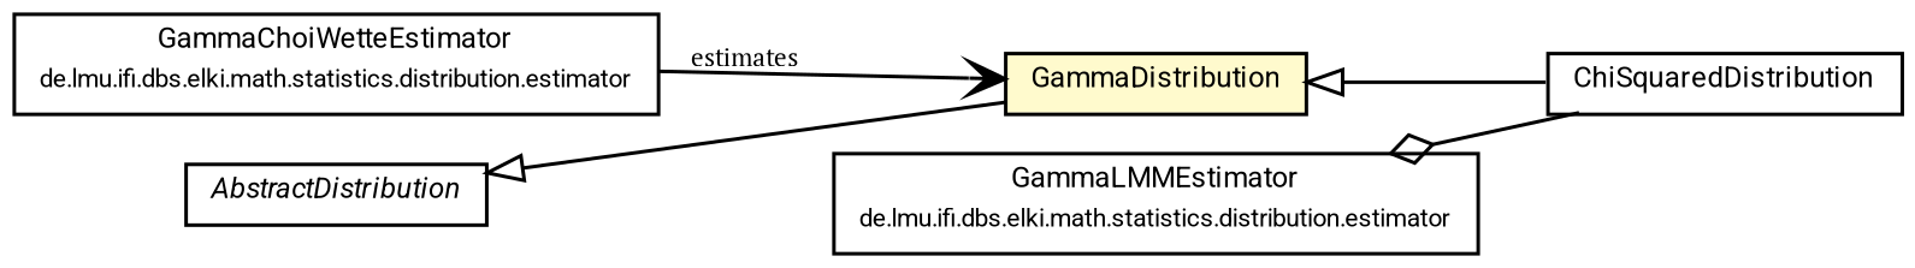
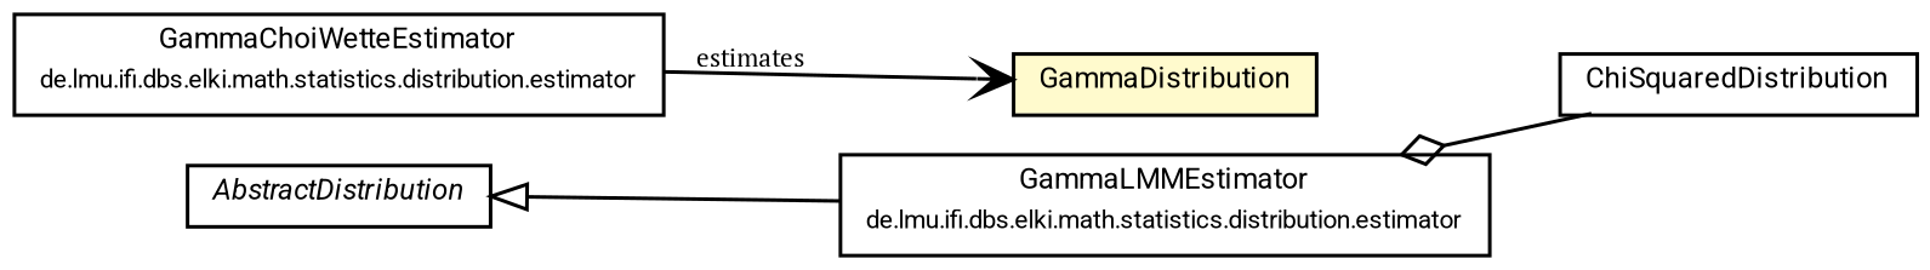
  digraph {
    fontname="PT Serif"
    nodesep=0.15
    rankdir=LR
    ranksep=0.25
    node [fontcolor=black fontname="PT Serif" fontsize=8 margin=0 shape=plaintext]
    edge [color=black fontname="PT Serif" fontsize=7 labelfontname=Roboto labelfontsize=7 weight=10 arrowtail=empty dir=back]
    n1 [height=0 label=<<table title="de.lmu.ifi.dbs.elki.math.statistics.distribution.estimator.GammaChoiWetteEstimator" border="0" cellborder="1" cellspacing="0" cellpadding="2" href="estimator/GammaChoiWetteEstimator.html" target="_parent"> 		<tr><td><table border="0" cellspacing="0" cellpadding="1"> 		<tr><td align="center" balign="center"> <font face="Roboto">GammaChoiWetteEstimator</font> </td></tr> 		<tr><td align="center" balign="center"> <font face="Roboto" point-size="7.0">de.lmu.ifi.dbs.elki.math.statistics.distribution.estimator</font> </td></tr> 		</table></td></tr> 		</table>> width=0]
    n2 [height=0 label=<<table title="de.lmu.ifi.dbs.elki.math.statistics.distribution.GammaDistribution" border="0" cellborder="1" cellspacing="0" cellpadding="2" bgcolor="lemonChiffon" href="GammaDistribution.html" target="_parent"> 		<tr><td><table border="0" cellspacing="0" cellpadding="1"> 		<tr><td align="center" balign="center"> <font face="Roboto">GammaDistribution</font> </td></tr> 		</table></td></tr> 		</table>> width=0]
    n3 [height=0 label=<<table title="de.lmu.ifi.dbs.elki.math.statistics.distribution.ChiSquaredDistribution" border="0" cellborder="1" cellspacing="0" cellpadding="2" href="ChiSquaredDistribution.html" target="_parent"> 		<tr><td><table border="0" cellspacing="0" cellpadding="1"> 		<tr><td align="center" balign="center"> <font face="Roboto">ChiSquaredDistribution</font> </td></tr> 		</table></td></tr> 		</table>> width=0]
    n4 [height=0 label=<<table title="de.lmu.ifi.dbs.elki.math.statistics.distribution.estimator.GammaLMMEstimator" border="0" cellborder="1" cellspacing="0" cellpadding="2" href="estimator/GammaLMMEstimator.html" target="_parent"> 		<tr><td><table border="0" cellspacing="0" cellpadding="1"> 		<tr><td align="center" balign="center"> <font face="Roboto">GammaLMMEstimator</font> </td></tr> 		<tr><td align="center" balign="center"> <font face="Roboto" point-size="7.0">de.lmu.ifi.dbs.elki.math.statistics.distribution.estimator</font> </td></tr> 		</table></td></tr> 		</table>> width=0]
    n5 [height=0 label=<<table title="de.lmu.ifi.dbs.elki.math.statistics.distribution.AbstractDistribution" border="0" cellborder="1" cellspacing="0" cellpadding="2" href="AbstractDistribution.html" target="_parent"> 		<tr><td><table border="0" cellspacing="0" cellpadding="1"> 		<tr><td align="center" balign="center"> <font face="Roboto"><i>AbstractDistribution</i></font> </td></tr> 		</table></td></tr> 		</table>> width=0]
    n1 -> n2 [arrowhead=vee label=estimates weight=1 arrowtail="" dir=""]
-   n2 -> n3
    n4 -> n3 [arrowhead=none arrowtail=ediamond weight=4]
-   n5 -> n2
+   n5 -> n4
  }
